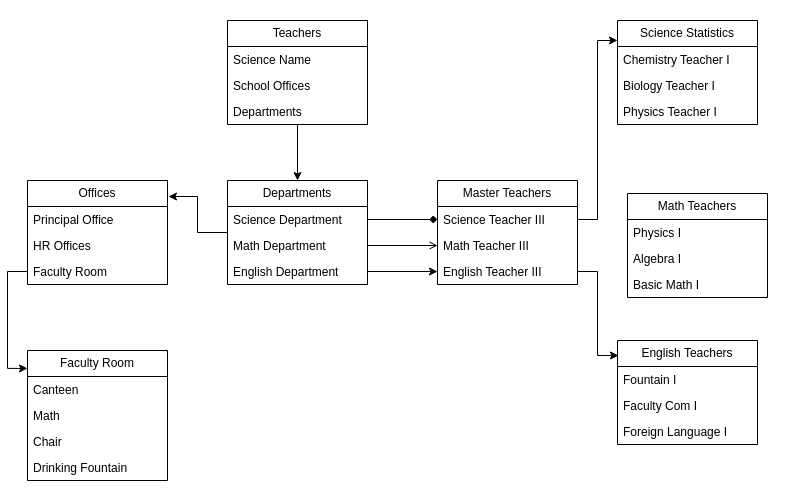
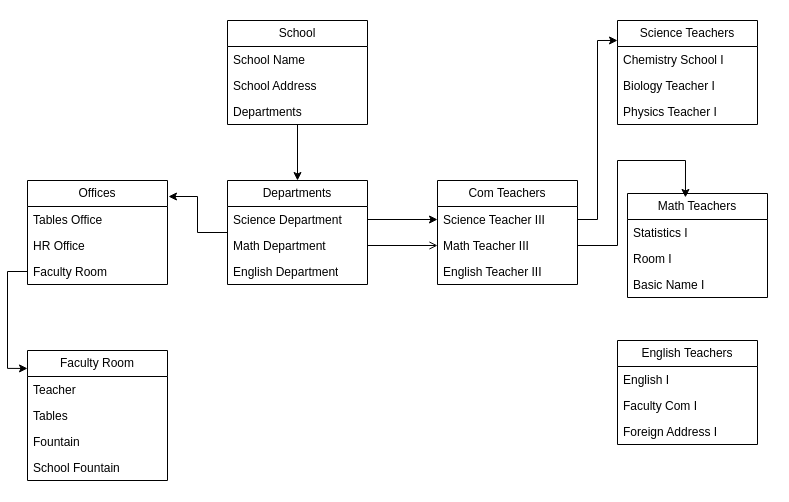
  <mxCell id="0" />
  <mxCell id="1" parent="0" />
  <mxCell id="2" style="edgeStyle=orthogonalEdgeStyle;rounded=0;orthogonalLoop=1;jettySize=auto;html=1;entryX=0.5;entryY=0;entryDx=0;entryDy=0;" edge="1" parent="1" source="3" target="7"><mxGeometry relative="1" as="geometry" /></mxCell>
- <mxCell id="3" value="Teachers" style="swimlane;fontStyle=0;childLayout=stackLayout;horizontal=1;startSize=26;fillColor=none;horizontalStack=0;resizeParent=1;resizeParentMax=0;resizeLast=0;collapsible=1;marginBottom=0;whiteSpace=wrap;html=1;" vertex="1" parent="1"><mxGeometry x="220" y="20" width="140" height="104" as="geometry" /></mxCell>
- <mxCell id="4" value="Science Name" style="text;strokeColor=none;fillColor=none;align=left;verticalAlign=top;spacingLeft=4;spacingRight=4;overflow=hidden;rotatable=0;points=[[0,0.5],[1,0.5]];portConstraint=eastwest;whiteSpace=wrap;html=1;" vertex="1" parent="3"><mxGeometry y="26" width="140" height="26" as="geometry" /></mxCell>
- <mxCell id="5" value="School Offices" style="text;strokeColor=none;fillColor=none;align=left;verticalAlign=top;spacingLeft=4;spacingRight=4;overflow=hidden;rotatable=0;points=[[0,0.5],[1,0.5]];portConstraint=eastwest;whiteSpace=wrap;html=1;" vertex="1" parent="3"><mxGeometry y="52" width="140" height="26" as="geometry" /></mxCell>
+ <mxCell id="3" value="School" style="swimlane;fontStyle=0;childLayout=stackLayout;horizontal=1;startSize=26;fillColor=none;horizontalStack=0;resizeParent=1;resizeParentMax=0;resizeLast=0;collapsible=1;marginBottom=0;whiteSpace=wrap;html=1;" vertex="1" parent="1"><mxGeometry x="220" y="20" width="140" height="104" as="geometry" /></mxCell>
+ <mxCell id="4" value="School Name" style="text;strokeColor=none;fillColor=none;align=left;verticalAlign=top;spacingLeft=4;spacingRight=4;overflow=hidden;rotatable=0;points=[[0,0.5],[1,0.5]];portConstraint=eastwest;whiteSpace=wrap;html=1;" vertex="1" parent="3"><mxGeometry y="26" width="140" height="26" as="geometry" /></mxCell>
+ <mxCell id="5" value="School Address" style="text;strokeColor=none;fillColor=none;align=left;verticalAlign=top;spacingLeft=4;spacingRight=4;overflow=hidden;rotatable=0;points=[[0,0.5],[1,0.5]];portConstraint=eastwest;whiteSpace=wrap;html=1;" vertex="1" parent="3"><mxGeometry y="52" width="140" height="26" as="geometry" /></mxCell>
  <mxCell id="6" value="Departments&lt;div&gt;&lt;br&gt;&lt;/div&gt;" style="text;strokeColor=none;fillColor=none;align=left;verticalAlign=top;spacingLeft=4;spacingRight=4;overflow=hidden;rotatable=0;points=[[0,0.5],[1,0.5]];portConstraint=eastwest;whiteSpace=wrap;html=1;" vertex="1" parent="3"><mxGeometry y="78" width="140" height="26" as="geometry" /></mxCell>
  <mxCell id="7" value="Departments" style="swimlane;fontStyle=0;childLayout=stackLayout;horizontal=1;startSize=26;fillColor=none;horizontalStack=0;resizeParent=1;resizeParentMax=0;resizeLast=0;collapsible=1;marginBottom=0;whiteSpace=wrap;html=1;" vertex="1" parent="1"><mxGeometry x="220" y="180" width="140" height="104" as="geometry" /></mxCell>
  <mxCell id="8" value="Science Department" style="text;strokeColor=none;fillColor=none;align=left;verticalAlign=top;spacingLeft=4;spacingRight=4;overflow=hidden;rotatable=0;points=[[0,0.5],[1,0.5]];portConstraint=eastwest;whiteSpace=wrap;html=1;" vertex="1" parent="7"><mxGeometry y="26" width="140" height="26" as="geometry" /></mxCell>
  <mxCell id="9" value="Math Department" style="text;strokeColor=none;fillColor=none;align=left;verticalAlign=top;spacingLeft=4;spacingRight=4;overflow=hidden;rotatable=0;points=[[0,0.5],[1,0.5]];portConstraint=eastwest;whiteSpace=wrap;html=1;" vertex="1" parent="7"><mxGeometry y="52" width="140" height="26" as="geometry" /></mxCell>
  <mxCell id="10" value="English Department" style="text;strokeColor=none;fillColor=none;align=left;verticalAlign=top;spacingLeft=4;spacingRight=4;overflow=hidden;rotatable=0;points=[[0,0.5],[1,0.5]];portConstraint=eastwest;whiteSpace=wrap;html=1;" vertex="1" parent="7"><mxGeometry y="78" width="140" height="26" as="geometry" /></mxCell>
  <mxCell id="11" value="Faculty Room" style="swimlane;fontStyle=0;childLayout=stackLayout;horizontal=1;startSize=26;fillColor=none;horizontalStack=0;resizeParent=1;resizeParentMax=0;resizeLast=0;collapsible=1;marginBottom=0;whiteSpace=wrap;html=1;" vertex="1" parent="1"><mxGeometry x="20" y="350" width="140" height="130" as="geometry" /></mxCell>
- <mxCell id="12" value="Canteen" style="text;strokeColor=none;fillColor=none;align=left;verticalAlign=top;spacingLeft=4;spacingRight=4;overflow=hidden;rotatable=0;points=[[0,0.5],[1,0.5]];portConstraint=eastwest;whiteSpace=wrap;html=1;" vertex="1" parent="11"><mxGeometry y="26" width="140" height="26" as="geometry" /></mxCell>
- <mxCell id="13" value="Math&amp;nbsp;" style="text;strokeColor=none;fillColor=none;align=left;verticalAlign=top;spacingLeft=4;spacingRight=4;overflow=hidden;rotatable=0;points=[[0,0.5],[1,0.5]];portConstraint=eastwest;whiteSpace=wrap;html=1;" vertex="1" parent="11"><mxGeometry y="52" width="140" height="26" as="geometry" /></mxCell>
- <mxCell id="14" value="Chair" style="text;strokeColor=none;fillColor=none;align=left;verticalAlign=top;spacingLeft=4;spacingRight=4;overflow=hidden;rotatable=0;points=[[0,0.5],[1,0.5]];portConstraint=eastwest;whiteSpace=wrap;html=1;" vertex="1" parent="11"><mxGeometry y="78" width="140" height="26" as="geometry" /></mxCell>
- <mxCell id="15" value="Drinking Fountain" style="text;strokeColor=none;fillColor=none;align=left;verticalAlign=top;spacingLeft=4;spacingRight=4;overflow=hidden;rotatable=0;points=[[0,0.5],[1,0.5]];portConstraint=eastwest;whiteSpace=wrap;html=1;" vertex="1" parent="11"><mxGeometry y="104" width="140" height="26" as="geometry" /></mxCell>
+ <mxCell id="12" value="Teacher" style="text;strokeColor=none;fillColor=none;align=left;verticalAlign=top;spacingLeft=4;spacingRight=4;overflow=hidden;rotatable=0;points=[[0,0.5],[1,0.5]];portConstraint=eastwest;whiteSpace=wrap;html=1;" vertex="1" parent="11"><mxGeometry y="26" width="140" height="26" as="geometry" /></mxCell>
+ <mxCell id="13" value="Tables&amp;nbsp;" style="text;strokeColor=none;fillColor=none;align=left;verticalAlign=top;spacingLeft=4;spacingRight=4;overflow=hidden;rotatable=0;points=[[0,0.5],[1,0.5]];portConstraint=eastwest;whiteSpace=wrap;html=1;" vertex="1" parent="11"><mxGeometry y="52" width="140" height="26" as="geometry" /></mxCell>
+ <mxCell id="14" value="Fountain" style="text;strokeColor=none;fillColor=none;align=left;verticalAlign=top;spacingLeft=4;spacingRight=4;overflow=hidden;rotatable=0;points=[[0,0.5],[1,0.5]];portConstraint=eastwest;whiteSpace=wrap;html=1;" vertex="1" parent="11"><mxGeometry y="78" width="140" height="26" as="geometry" /></mxCell>
+ <mxCell id="15" value="School Fountain" style="text;strokeColor=none;fillColor=none;align=left;verticalAlign=top;spacingLeft=4;spacingRight=4;overflow=hidden;rotatable=0;points=[[0,0.5],[1,0.5]];portConstraint=eastwest;whiteSpace=wrap;html=1;" vertex="1" parent="11"><mxGeometry y="104" width="140" height="26" as="geometry" /></mxCell>
  <mxCell id="16" value="Math Teachers" style="swimlane;fontStyle=0;childLayout=stackLayout;horizontal=1;startSize=26;fillColor=none;horizontalStack=0;resizeParent=1;resizeParentMax=0;resizeLast=0;collapsible=1;marginBottom=0;whiteSpace=wrap;html=1;" vertex="1" parent="1"><mxGeometry x="620" y="193" width="140" height="104" as="geometry" /></mxCell>
- <mxCell id="17" value="Physics I" style="text;strokeColor=none;fillColor=none;align=left;verticalAlign=top;spacingLeft=4;spacingRight=4;overflow=hidden;rotatable=0;points=[[0,0.5],[1,0.5]];portConstraint=eastwest;whiteSpace=wrap;html=1;" vertex="1" parent="16"><mxGeometry y="26" width="140" height="26" as="geometry" /></mxCell>
- <mxCell id="18" value="Algebra I" style="text;strokeColor=none;fillColor=none;align=left;verticalAlign=top;spacingLeft=4;spacingRight=4;overflow=hidden;rotatable=0;points=[[0,0.5],[1,0.5]];portConstraint=eastwest;whiteSpace=wrap;html=1;" vertex="1" parent="16"><mxGeometry y="52" width="140" height="26" as="geometry" /></mxCell>
- <mxCell id="19" value="Basic Math I" style="text;strokeColor=none;fillColor=none;align=left;verticalAlign=top;spacingLeft=4;spacingRight=4;overflow=hidden;rotatable=0;points=[[0,0.5],[1,0.5]];portConstraint=eastwest;whiteSpace=wrap;html=1;" vertex="1" parent="16"><mxGeometry y="78" width="140" height="26" as="geometry" /></mxCell>
+ <mxCell id="17" value="Statistics I" style="text;strokeColor=none;fillColor=none;align=left;verticalAlign=top;spacingLeft=4;spacingRight=4;overflow=hidden;rotatable=0;points=[[0,0.5],[1,0.5]];portConstraint=eastwest;whiteSpace=wrap;html=1;" vertex="1" parent="16"><mxGeometry y="26" width="140" height="26" as="geometry" /></mxCell>
+ <mxCell id="18" value="Room I" style="text;strokeColor=none;fillColor=none;align=left;verticalAlign=top;spacingLeft=4;spacingRight=4;overflow=hidden;rotatable=0;points=[[0,0.5],[1,0.5]];portConstraint=eastwest;whiteSpace=wrap;html=1;" vertex="1" parent="16"><mxGeometry y="52" width="140" height="26" as="geometry" /></mxCell>
+ <mxCell id="19" value="Basic Name I" style="text;strokeColor=none;fillColor=none;align=left;verticalAlign=top;spacingLeft=4;spacingRight=4;overflow=hidden;rotatable=0;points=[[0,0.5],[1,0.5]];portConstraint=eastwest;whiteSpace=wrap;html=1;" vertex="1" parent="16"><mxGeometry y="78" width="140" height="26" as="geometry" /></mxCell>
  <mxCell id="20" value="Offices" style="swimlane;fontStyle=0;childLayout=stackLayout;horizontal=1;startSize=26;fillColor=none;horizontalStack=0;resizeParent=1;resizeParentMax=0;resizeLast=0;collapsible=1;marginBottom=0;whiteSpace=wrap;html=1;" vertex="1" parent="1"><mxGeometry x="20" y="180" width="140" height="104" as="geometry" /></mxCell>
- <mxCell id="21" value="Principal Office" style="text;strokeColor=none;fillColor=none;align=left;verticalAlign=top;spacingLeft=4;spacingRight=4;overflow=hidden;rotatable=0;points=[[0,0.5],[1,0.5]];portConstraint=eastwest;whiteSpace=wrap;html=1;" vertex="1" parent="20"><mxGeometry y="26" width="140" height="26" as="geometry" /></mxCell>
- <mxCell id="22" value="HR Offices" style="text;strokeColor=none;fillColor=none;align=left;verticalAlign=top;spacingLeft=4;spacingRight=4;overflow=hidden;rotatable=0;points=[[0,0.5],[1,0.5]];portConstraint=eastwest;whiteSpace=wrap;html=1;" vertex="1" parent="20"><mxGeometry y="52" width="140" height="26" as="geometry" /></mxCell>
+ <mxCell id="21" value="Tables Office" style="text;strokeColor=none;fillColor=none;align=left;verticalAlign=top;spacingLeft=4;spacingRight=4;overflow=hidden;rotatable=0;points=[[0,0.5],[1,0.5]];portConstraint=eastwest;whiteSpace=wrap;html=1;" vertex="1" parent="20"><mxGeometry y="26" width="140" height="26" as="geometry" /></mxCell>
+ <mxCell id="22" value="HR Office" style="text;strokeColor=none;fillColor=none;align=left;verticalAlign=top;spacingLeft=4;spacingRight=4;overflow=hidden;rotatable=0;points=[[0,0.5],[1,0.5]];portConstraint=eastwest;whiteSpace=wrap;html=1;" vertex="1" parent="20"><mxGeometry y="52" width="140" height="26" as="geometry" /></mxCell>
  <mxCell id="23" value="Faculty Room" style="text;strokeColor=none;fillColor=none;align=left;verticalAlign=top;spacingLeft=4;spacingRight=4;overflow=hidden;rotatable=0;points=[[0,0.5],[1,0.5]];portConstraint=eastwest;whiteSpace=wrap;html=1;" vertex="1" parent="20"><mxGeometry y="78" width="140" height="26" as="geometry" /></mxCell>
- <mxCell id="24" value="Master Teachers" style="swimlane;fontStyle=0;childLayout=stackLayout;horizontal=1;startSize=26;fillColor=none;horizontalStack=0;resizeParent=1;resizeParentMax=0;resizeLast=0;collapsible=1;marginBottom=0;whiteSpace=wrap;html=1;" vertex="1" parent="1"><mxGeometry x="430" y="180" width="140" height="104" as="geometry" /></mxCell>
+ <mxCell id="24" value="Com Teachers" style="swimlane;fontStyle=0;childLayout=stackLayout;horizontal=1;startSize=26;fillColor=none;horizontalStack=0;resizeParent=1;resizeParentMax=0;resizeLast=0;collapsible=1;marginBottom=0;whiteSpace=wrap;html=1;" vertex="1" parent="1"><mxGeometry x="430" y="180" width="140" height="104" as="geometry" /></mxCell>
  <mxCell id="25" value="Science Teacher III" style="text;strokeColor=none;fillColor=none;align=left;verticalAlign=top;spacingLeft=4;spacingRight=4;overflow=hidden;rotatable=0;points=[[0,0.5],[1,0.5]];portConstraint=eastwest;whiteSpace=wrap;html=1;" vertex="1" parent="24"><mxGeometry y="26" width="140" height="26" as="geometry" /></mxCell>
  <mxCell id="26" value="Math Teacher III" style="text;strokeColor=none;fillColor=none;align=left;verticalAlign=top;spacingLeft=4;spacingRight=4;overflow=hidden;rotatable=0;points=[[0,0.5],[1,0.5]];portConstraint=eastwest;whiteSpace=wrap;html=1;" vertex="1" parent="24"><mxGeometry y="52" width="140" height="26" as="geometry" /></mxCell>
  <mxCell id="27" value="English Teacher III" style="text;strokeColor=none;fillColor=none;align=left;verticalAlign=top;spacingLeft=4;spacingRight=4;overflow=hidden;rotatable=0;points=[[0,0.5],[1,0.5]];portConstraint=eastwest;whiteSpace=wrap;html=1;" vertex="1" parent="24"><mxGeometry y="78" width="140" height="26" as="geometry" /></mxCell>
  <mxCell id="28" style="edgeStyle=orthogonalEdgeStyle;rounded=0;orthogonalLoop=1;jettySize=auto;html=1;entryX=1.007;entryY=0.154;entryDx=0;entryDy=0;entryPerimeter=0;" edge="1" parent="1" source="7" target="20"><mxGeometry relative="1" as="geometry" /></mxCell>
  <mxCell id="29" style="edgeStyle=orthogonalEdgeStyle;rounded=0;orthogonalLoop=1;jettySize=auto;html=1;entryX=0;entryY=0.138;entryDx=0;entryDy=0;entryPerimeter=0;" edge="1" parent="1" source="23" target="11"><mxGeometry relative="1" as="geometry" /></mxCell>
  <mxCell id="30" style="edgeStyle=orthogonalEdgeStyle;rounded=0;orthogonalLoop=1;jettySize=auto;html=1;endArrow=open;" edge="1" parent="1" source="9" target="26"><mxGeometry relative="1" as="geometry" /></mxCell>
- <mxCell id="31" style="edgeStyle=orthogonalEdgeStyle;rounded=0;orthogonalLoop=1;jettySize=auto;html=1;endArrow=diamond;" edge="1" parent="1" source="8" target="25"><mxGeometry relative="1" as="geometry" /></mxCell>
- <mxCell id="32" style="edgeStyle=orthogonalEdgeStyle;rounded=0;orthogonalLoop=1;jettySize=auto;html=1;" edge="1" parent="1" source="10" target="27"><mxGeometry relative="1" as="geometry" /></mxCell>
- <mxCell id="33" value="Science Statistics" style="swimlane;fontStyle=0;childLayout=stackLayout;horizontal=1;startSize=26;fillColor=none;horizontalStack=0;resizeParent=1;resizeParentMax=0;resizeLast=0;collapsible=1;marginBottom=0;whiteSpace=wrap;html=1;" vertex="1" parent="1"><mxGeometry x="610" y="20" width="140" height="104" as="geometry" /></mxCell>
- <mxCell id="34" value="Chemistry Teacher I" style="text;strokeColor=none;fillColor=none;align=left;verticalAlign=top;spacingLeft=4;spacingRight=4;overflow=hidden;rotatable=0;points=[[0,0.5],[1,0.5]];portConstraint=eastwest;whiteSpace=wrap;html=1;" vertex="1" parent="33"><mxGeometry y="26" width="140" height="26" as="geometry" /></mxCell>
+ <mxCell id="31" style="edgeStyle=orthogonalEdgeStyle;rounded=0;orthogonalLoop=1;jettySize=auto;html=1;" edge="1" parent="1" source="8" target="25"><mxGeometry relative="1" as="geometry" /></mxCell>
+ <mxCell id="33" value="Science Teachers" style="swimlane;fontStyle=0;childLayout=stackLayout;horizontal=1;startSize=26;fillColor=none;horizontalStack=0;resizeParent=1;resizeParentMax=0;resizeLast=0;collapsible=1;marginBottom=0;whiteSpace=wrap;html=1;" vertex="1" parent="1"><mxGeometry x="610" y="20" width="140" height="104" as="geometry" /></mxCell>
+ <mxCell id="34" value="Chemistry School I" style="text;strokeColor=none;fillColor=none;align=left;verticalAlign=top;spacingLeft=4;spacingRight=4;overflow=hidden;rotatable=0;points=[[0,0.5],[1,0.5]];portConstraint=eastwest;whiteSpace=wrap;html=1;" vertex="1" parent="33"><mxGeometry y="26" width="140" height="26" as="geometry" /></mxCell>
  <mxCell id="35" value="Biology Teacher I" style="text;strokeColor=none;fillColor=none;align=left;verticalAlign=top;spacingLeft=4;spacingRight=4;overflow=hidden;rotatable=0;points=[[0,0.5],[1,0.5]];portConstraint=eastwest;whiteSpace=wrap;html=1;" vertex="1" parent="33"><mxGeometry y="52" width="140" height="26" as="geometry" /></mxCell>
  <mxCell id="36" value="Physics Teacher I" style="text;strokeColor=none;fillColor=none;align=left;verticalAlign=top;spacingLeft=4;spacingRight=4;overflow=hidden;rotatable=0;points=[[0,0.5],[1,0.5]];portConstraint=eastwest;whiteSpace=wrap;html=1;" vertex="1" parent="33"><mxGeometry y="78" width="140" height="26" as="geometry" /></mxCell>
  <mxCell id="37" value="English Teachers" style="swimlane;fontStyle=0;childLayout=stackLayout;horizontal=1;startSize=26;fillColor=none;horizontalStack=0;resizeParent=1;resizeParentMax=0;resizeLast=0;collapsible=1;marginBottom=0;whiteSpace=wrap;html=1;" vertex="1" parent="1"><mxGeometry x="610" y="340" width="140" height="104" as="geometry" /></mxCell>
- <mxCell id="38" value="Fountain I" style="text;strokeColor=none;fillColor=none;align=left;verticalAlign=top;spacingLeft=4;spacingRight=4;overflow=hidden;rotatable=0;points=[[0,0.5],[1,0.5]];portConstraint=eastwest;whiteSpace=wrap;html=1;" vertex="1" parent="37"><mxGeometry y="26" width="140" height="26" as="geometry" /></mxCell>
+ <mxCell id="38" value="English I" style="text;strokeColor=none;fillColor=none;align=left;verticalAlign=top;spacingLeft=4;spacingRight=4;overflow=hidden;rotatable=0;points=[[0,0.5],[1,0.5]];portConstraint=eastwest;whiteSpace=wrap;html=1;" vertex="1" parent="37"><mxGeometry y="26" width="140" height="26" as="geometry" /></mxCell>
  <mxCell id="39" value="Faculty Com I" style="text;strokeColor=none;fillColor=none;align=left;verticalAlign=top;spacingLeft=4;spacingRight=4;overflow=hidden;rotatable=0;points=[[0,0.5],[1,0.5]];portConstraint=eastwest;whiteSpace=wrap;html=1;" vertex="1" parent="37"><mxGeometry y="52" width="140" height="26" as="geometry" /></mxCell>
- <mxCell id="40" value="Foreign Language I" style="text;strokeColor=none;fillColor=none;align=left;verticalAlign=top;spacingLeft=4;spacingRight=4;overflow=hidden;rotatable=0;points=[[0,0.5],[1,0.5]];portConstraint=eastwest;whiteSpace=wrap;html=1;" vertex="1" parent="37"><mxGeometry y="78" width="140" height="26" as="geometry" /></mxCell>
+ <mxCell id="40" value="Foreign Address I" style="text;strokeColor=none;fillColor=none;align=left;verticalAlign=top;spacingLeft=4;spacingRight=4;overflow=hidden;rotatable=0;points=[[0,0.5],[1,0.5]];portConstraint=eastwest;whiteSpace=wrap;html=1;" vertex="1" parent="37"><mxGeometry y="78" width="140" height="26" as="geometry" /></mxCell>
  <mxCell id="41" style="edgeStyle=orthogonalEdgeStyle;rounded=0;orthogonalLoop=1;jettySize=auto;html=1;entryX=0;entryY=0.192;entryDx=0;entryDy=0;entryPerimeter=0;" edge="1" parent="1" source="25" target="33"><mxGeometry relative="1" as="geometry" /></mxCell>
- <mxCell id="43" style="edgeStyle=orthogonalEdgeStyle;rounded=0;orthogonalLoop=1;jettySize=auto;html=1;entryX=0.007;entryY=0.144;entryDx=0;entryDy=0;entryPerimeter=0;" edge="1" parent="1" source="27" target="37"><mxGeometry relative="1" as="geometry" /></mxCell>
+ <mxCell id="42" style="edgeStyle=orthogonalEdgeStyle;rounded=0;orthogonalLoop=1;jettySize=auto;html=1;entryX=0.414;entryY=0.038;entryDx=0;entryDy=0;entryPerimeter=0;" edge="1" parent="1" source="26" target="16"><mxGeometry relative="1" as="geometry"><Array as="points"><mxPoint x="610" y="245" /><mxPoint x="610" y="160" /><mxPoint x="678" y="160" /></Array></mxGeometry></mxCell>
